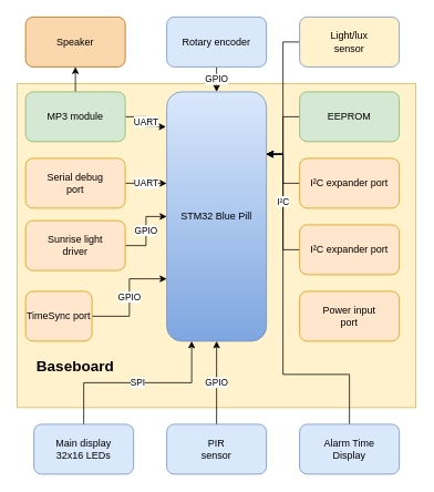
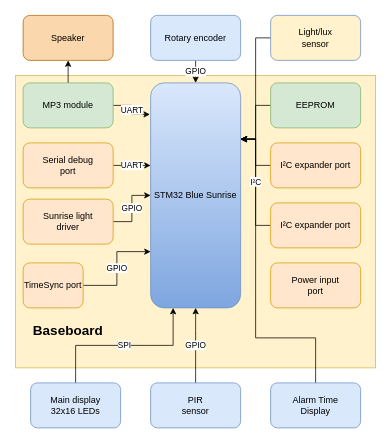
  <mxCell id="0" />
  <mxCell id="1" parent="0" />
  <mxCell id="2" value="" style="rounded=0;whiteSpace=wrap;html=1;fillColor=#fff2cc;strokeColor=#d6b656;" parent="1" vertex="1"><mxGeometry x="20" y="100" width="480" height="390" as="geometry" /></mxCell>
- <mxCell id="3" value="&lt;div&gt;STM32 Blue Pill&lt;/div&gt;" style="rounded=1;whiteSpace=wrap;html=1;gradientColor=#7ea6e0;fillColor=#dae8fc;strokeColor=#6c8ebf;" parent="1" vertex="1"><mxGeometry x="200" y="110" width="120" height="300" as="geometry" /></mxCell>
+ <mxCell id="3" value="&lt;div&gt;STM32 Blue Sunrise&lt;/div&gt;" style="rounded=1;whiteSpace=wrap;html=1;gradientColor=#7ea6e0;fillColor=#dae8fc;strokeColor=#6c8ebf;" parent="1" vertex="1"><mxGeometry x="200" y="110" width="120" height="300" as="geometry" /></mxCell>
  <mxCell id="4" value="UART" style="edgeStyle=orthogonalEdgeStyle;rounded=0;orthogonalLoop=1;jettySize=auto;html=1;exitX=1;exitY=0.5;exitDx=0;exitDy=0;entryX=0;entryY=0.367;entryDx=0;entryDy=0;entryPerimeter=0;" parent="1" source="5" target="3" edge="1"><mxGeometry relative="1" as="geometry" /></mxCell>
  <mxCell id="5" value="&lt;div&gt;Serial debug &lt;br&gt;&lt;/div&gt;&lt;div&gt;port&lt;/div&gt;" style="rounded=1;whiteSpace=wrap;html=1;fillColor=#ffe6cc;strokeColor=#d79b00;" parent="1" vertex="1"><mxGeometry x="30" y="190" width="120" height="60" as="geometry" /></mxCell>
  <mxCell id="6" value="GPIO" style="edgeStyle=orthogonalEdgeStyle;rounded=0;orthogonalLoop=1;jettySize=auto;html=1;exitX=0.5;exitY=1;exitDx=0;exitDy=0;entryX=0.5;entryY=0;entryDx=0;entryDy=0;" parent="1" source="7" target="3" edge="1"><mxGeometry relative="1" as="geometry" /></mxCell>
  <mxCell id="7" value="Rotary encoder" style="rounded=1;whiteSpace=wrap;html=1;fillColor=#dae8fc;strokeColor=#6c8ebf;" parent="1" vertex="1"><mxGeometry x="200" y="20" width="120" height="60" as="geometry" /></mxCell>
  <mxCell id="8" value="GPIO" style="edgeStyle=orthogonalEdgeStyle;rounded=0;orthogonalLoop=1;jettySize=auto;html=1;exitX=1;exitY=0.5;exitDx=0;exitDy=0;" parent="1" source="9" target="3" edge="1"><mxGeometry relative="1" as="geometry" /></mxCell>
  <mxCell id="9" value="&lt;div&gt;Sunrise light&lt;/div&gt;&lt;div&gt;driver&lt;br&gt;&lt;/div&gt;" style="rounded=1;whiteSpace=wrap;html=1;fillColor=#ffe6cc;strokeColor=#d79b00;" parent="1" vertex="1"><mxGeometry x="30" y="265" width="120" height="60" as="geometry" /></mxCell>
  <mxCell id="10" value="GPIO" style="edgeStyle=orthogonalEdgeStyle;rounded=0;orthogonalLoop=1;jettySize=auto;html=1;exitX=1;exitY=0.5;exitDx=0;exitDy=0;entryX=0;entryY=0.75;entryDx=0;entryDy=0;" parent="1" source="11" target="3" edge="1"><mxGeometry relative="1" as="geometry"><mxPoint x="190" y="340" as="targetPoint" /></mxGeometry></mxCell>
  <mxCell id="11" value="TimeSync port" style="rounded=1;whiteSpace=wrap;html=1;fillColor=#ffe6cc;strokeColor=#d79b00;" parent="1" vertex="1"><mxGeometry x="30" y="350" width="80" height="60" as="geometry" /></mxCell>
  <mxCell id="12" value="SPI" style="edgeStyle=orthogonalEdgeStyle;rounded=0;orthogonalLoop=1;jettySize=auto;html=1;exitX=0.5;exitY=0;exitDx=0;exitDy=0;entryX=0.25;entryY=1;entryDx=0;entryDy=0;" parent="1" source="13" target="3" edge="1"><mxGeometry relative="1" as="geometry" /></mxCell>
  <mxCell id="13" value="&lt;div&gt;Main display&lt;/div&gt;&lt;div&gt;32x16 LEDs&lt;br&gt;&lt;/div&gt;" style="rounded=1;whiteSpace=wrap;html=1;fillColor=#dae8fc;strokeColor=#6c8ebf;" parent="1" vertex="1"><mxGeometry x="40" y="510" width="120" height="60" as="geometry" /></mxCell>
  <mxCell id="14" value="UART" style="edgeStyle=orthogonalEdgeStyle;rounded=0;orthogonalLoop=1;jettySize=auto;html=1;entryX=-0.008;entryY=0.14;entryDx=0;entryDy=0;entryPerimeter=0;exitX=1;exitY=0.5;exitDx=0;exitDy=0;" parent="1" source="16" target="3" edge="1"><mxGeometry relative="1" as="geometry"><mxPoint x="160" y="140" as="sourcePoint" /></mxGeometry></mxCell>
  <mxCell id="15" style="edgeStyle=orthogonalEdgeStyle;rounded=0;orthogonalLoop=1;jettySize=auto;html=1;exitX=0.5;exitY=0;exitDx=0;exitDy=0;entryX=0.5;entryY=1;entryDx=0;entryDy=0;" parent="1" source="16" target="30" edge="1"><mxGeometry relative="1" as="geometry"><mxPoint x="100" y="90" as="targetPoint" /></mxGeometry></mxCell>
  <mxCell id="16" value="MP3 module" style="rounded=1;whiteSpace=wrap;html=1;fillColor=#d5e8d4;strokeColor=#82b366;" parent="1" vertex="1"><mxGeometry x="30" y="110" width="120" height="60" as="geometry" /></mxCell>
  <mxCell id="17" style="edgeStyle=orthogonalEdgeStyle;rounded=0;orthogonalLoop=1;jettySize=auto;html=1;exitX=0;exitY=0.5;exitDx=0;exitDy=0;entryX=1;entryY=0.25;entryDx=0;entryDy=0;" parent="1" source="18" target="3" edge="1"><mxGeometry relative="1" as="geometry"><Array as="points"><mxPoint x="340" y="50" /><mxPoint x="340" y="185" /></Array></mxGeometry></mxCell>
  <mxCell id="18" value="&lt;div&gt;Light/lux&lt;/div&gt;&lt;div&gt;sensor&lt;br&gt;&lt;/div&gt;" style="rounded=1;whiteSpace=wrap;html=1;fillColor=#fff2cc;strokeColor=#6c8ebf;" parent="1" vertex="1"><mxGeometry x="360" y="20" width="120" height="60" as="geometry" /></mxCell>
  <mxCell id="19" style="edgeStyle=orthogonalEdgeStyle;rounded=0;orthogonalLoop=1;jettySize=auto;html=1;exitX=0;exitY=0.5;exitDx=0;exitDy=0;entryX=1;entryY=0.25;entryDx=0;entryDy=0;" parent="1" source="20" target="3" edge="1"><mxGeometry relative="1" as="geometry"><mxPoint x="340" y="190" as="targetPoint" /><Array as="points"><mxPoint x="340" y="140" /><mxPoint x="340" y="185" /></Array></mxGeometry></mxCell>
  <mxCell id="20" value="EEPROM" style="rounded=1;whiteSpace=wrap;html=1;fillColor=#d5e8d4;strokeColor=#82b366;" parent="1" vertex="1"><mxGeometry x="360" y="110" width="120" height="60" as="geometry" /></mxCell>
  <mxCell id="21" style="edgeStyle=orthogonalEdgeStyle;rounded=0;orthogonalLoop=1;jettySize=auto;html=1;exitX=0.5;exitY=0;exitDx=0;exitDy=0;entryX=1;entryY=0.25;entryDx=0;entryDy=0;" parent="1" source="22" target="3" edge="1"><mxGeometry relative="1" as="geometry"><Array as="points"><mxPoint x="420" y="450" /><mxPoint x="340" y="450" /><mxPoint x="340" y="185" /></Array></mxGeometry></mxCell>
  <mxCell id="22" value="&lt;div&gt;Alarm Time&lt;/div&gt;&lt;div&gt;Display&lt;br&gt;&lt;/div&gt;" style="rounded=1;whiteSpace=wrap;html=1;fillColor=#dae8fc;strokeColor=#6c8ebf;" parent="1" vertex="1"><mxGeometry x="360" y="510" width="120" height="60" as="geometry" /></mxCell>
  <mxCell id="23" style="edgeStyle=orthogonalEdgeStyle;rounded=0;orthogonalLoop=1;jettySize=auto;html=1;exitX=0;exitY=0.5;exitDx=0;exitDy=0;entryX=1;entryY=0.25;entryDx=0;entryDy=0;" parent="1" source="24" target="3" edge="1"><mxGeometry relative="1" as="geometry"><Array as="points"><mxPoint x="340" y="220" /><mxPoint x="340" y="185" /></Array></mxGeometry></mxCell>
  <mxCell id="24" value="I²C expander port" style="rounded=1;whiteSpace=wrap;html=1;fillColor=#ffe6cc;strokeColor=#d79b00;" parent="1" vertex="1"><mxGeometry x="360" y="190" width="120" height="60" as="geometry" /></mxCell>
  <mxCell id="25" value="I²C" style="edgeStyle=orthogonalEdgeStyle;rounded=0;orthogonalLoop=1;jettySize=auto;html=1;exitX=0;exitY=0.5;exitDx=0;exitDy=0;entryX=1;entryY=0.25;entryDx=0;entryDy=0;" parent="1" source="26" target="3" edge="1"><mxGeometry relative="1" as="geometry"><mxPoint x="340" y="180" as="targetPoint" /><Array as="points"><mxPoint x="340" y="300" /><mxPoint x="340" y="185" /></Array></mxGeometry></mxCell>
  <mxCell id="26" value="I²C expander port" style="rounded=1;whiteSpace=wrap;html=1;fillColor=#ffe6cc;strokeColor=#d79b00;" parent="1" vertex="1"><mxGeometry x="360" y="270" width="120" height="60" as="geometry" /></mxCell>
  <mxCell id="27" value="&lt;div&gt;Power input&lt;/div&gt;&lt;div&gt;port&lt;br&gt;&lt;/div&gt;" style="rounded=1;whiteSpace=wrap;html=1;fillColor=#ffe6cc;strokeColor=#d79b00;" parent="1" vertex="1"><mxGeometry x="360" y="350" width="120" height="60" as="geometry" /></mxCell>
  <mxCell id="28" value="GPIO" style="edgeStyle=orthogonalEdgeStyle;rounded=0;orthogonalLoop=1;jettySize=auto;html=1;exitX=0.5;exitY=0;exitDx=0;exitDy=0;entryX=0.5;entryY=1;entryDx=0;entryDy=0;" parent="1" source="29" target="3" edge="1"><mxGeometry relative="1" as="geometry"><Array as="points"><mxPoint x="260" y="440" /><mxPoint x="260" y="440" /></Array></mxGeometry></mxCell>
  <mxCell id="29" value="&lt;div&gt;PIR&lt;/div&gt;&lt;div&gt;sensor&lt;br&gt;&lt;/div&gt;" style="rounded=1;whiteSpace=wrap;html=1;fillColor=#dae8fc;strokeColor=#6c8ebf;" parent="1" vertex="1"><mxGeometry x="200" y="510" width="120" height="60" as="geometry" /></mxCell>
  <mxCell id="30" value="Speaker" style="rounded=1;whiteSpace=wrap;html=1;fillColor=#fad7ac;strokeColor=#b46504;" parent="1" vertex="1"><mxGeometry x="30" y="20" width="120" height="60" as="geometry" /></mxCell>
  <mxCell id="31" value="&lt;b&gt;&lt;font style=&quot;font-size: 18px&quot;&gt;Baseboard&lt;/font&gt;&lt;/b&gt;" style="text;html=1;strokeColor=none;fillColor=none;align=center;verticalAlign=middle;whiteSpace=wrap;rounded=0;" parent="1" vertex="1"><mxGeometry x="70" y="430" width="40" height="20" as="geometry" /></mxCell>
